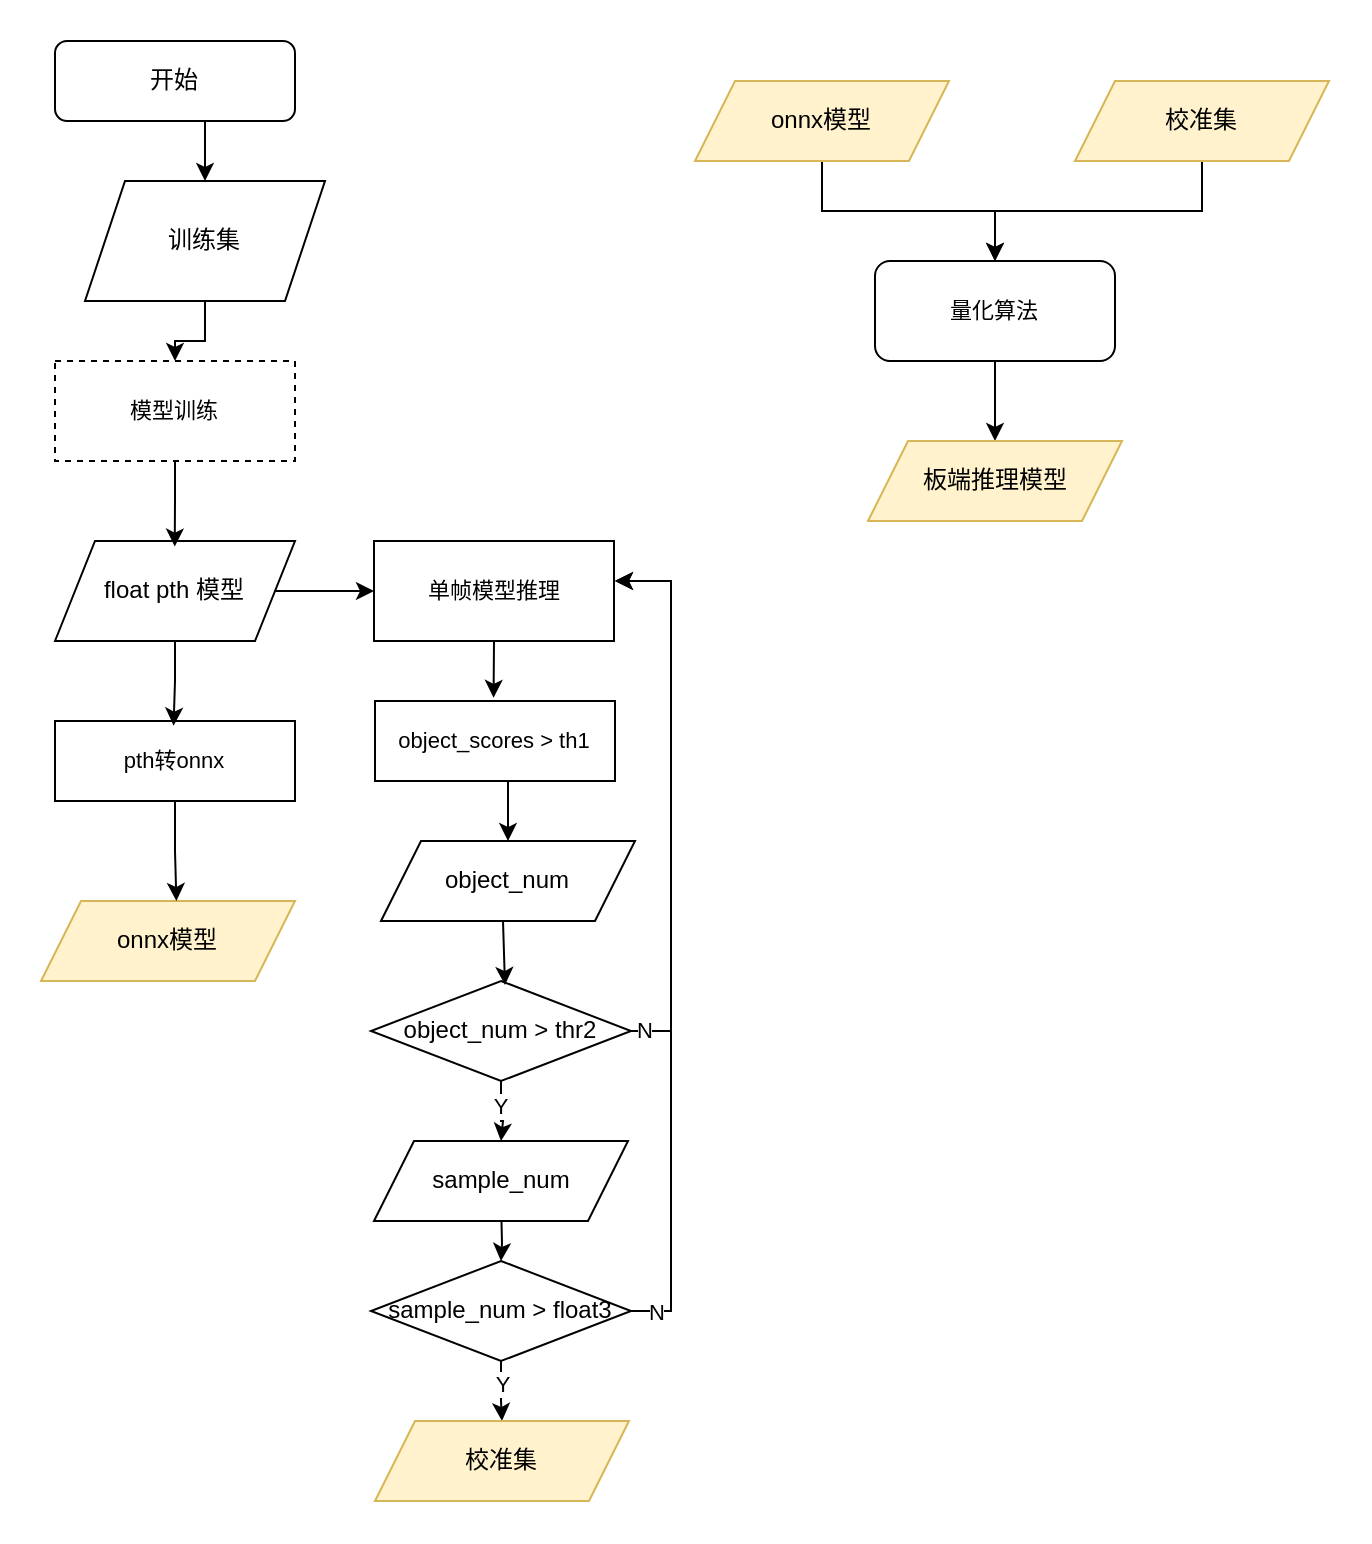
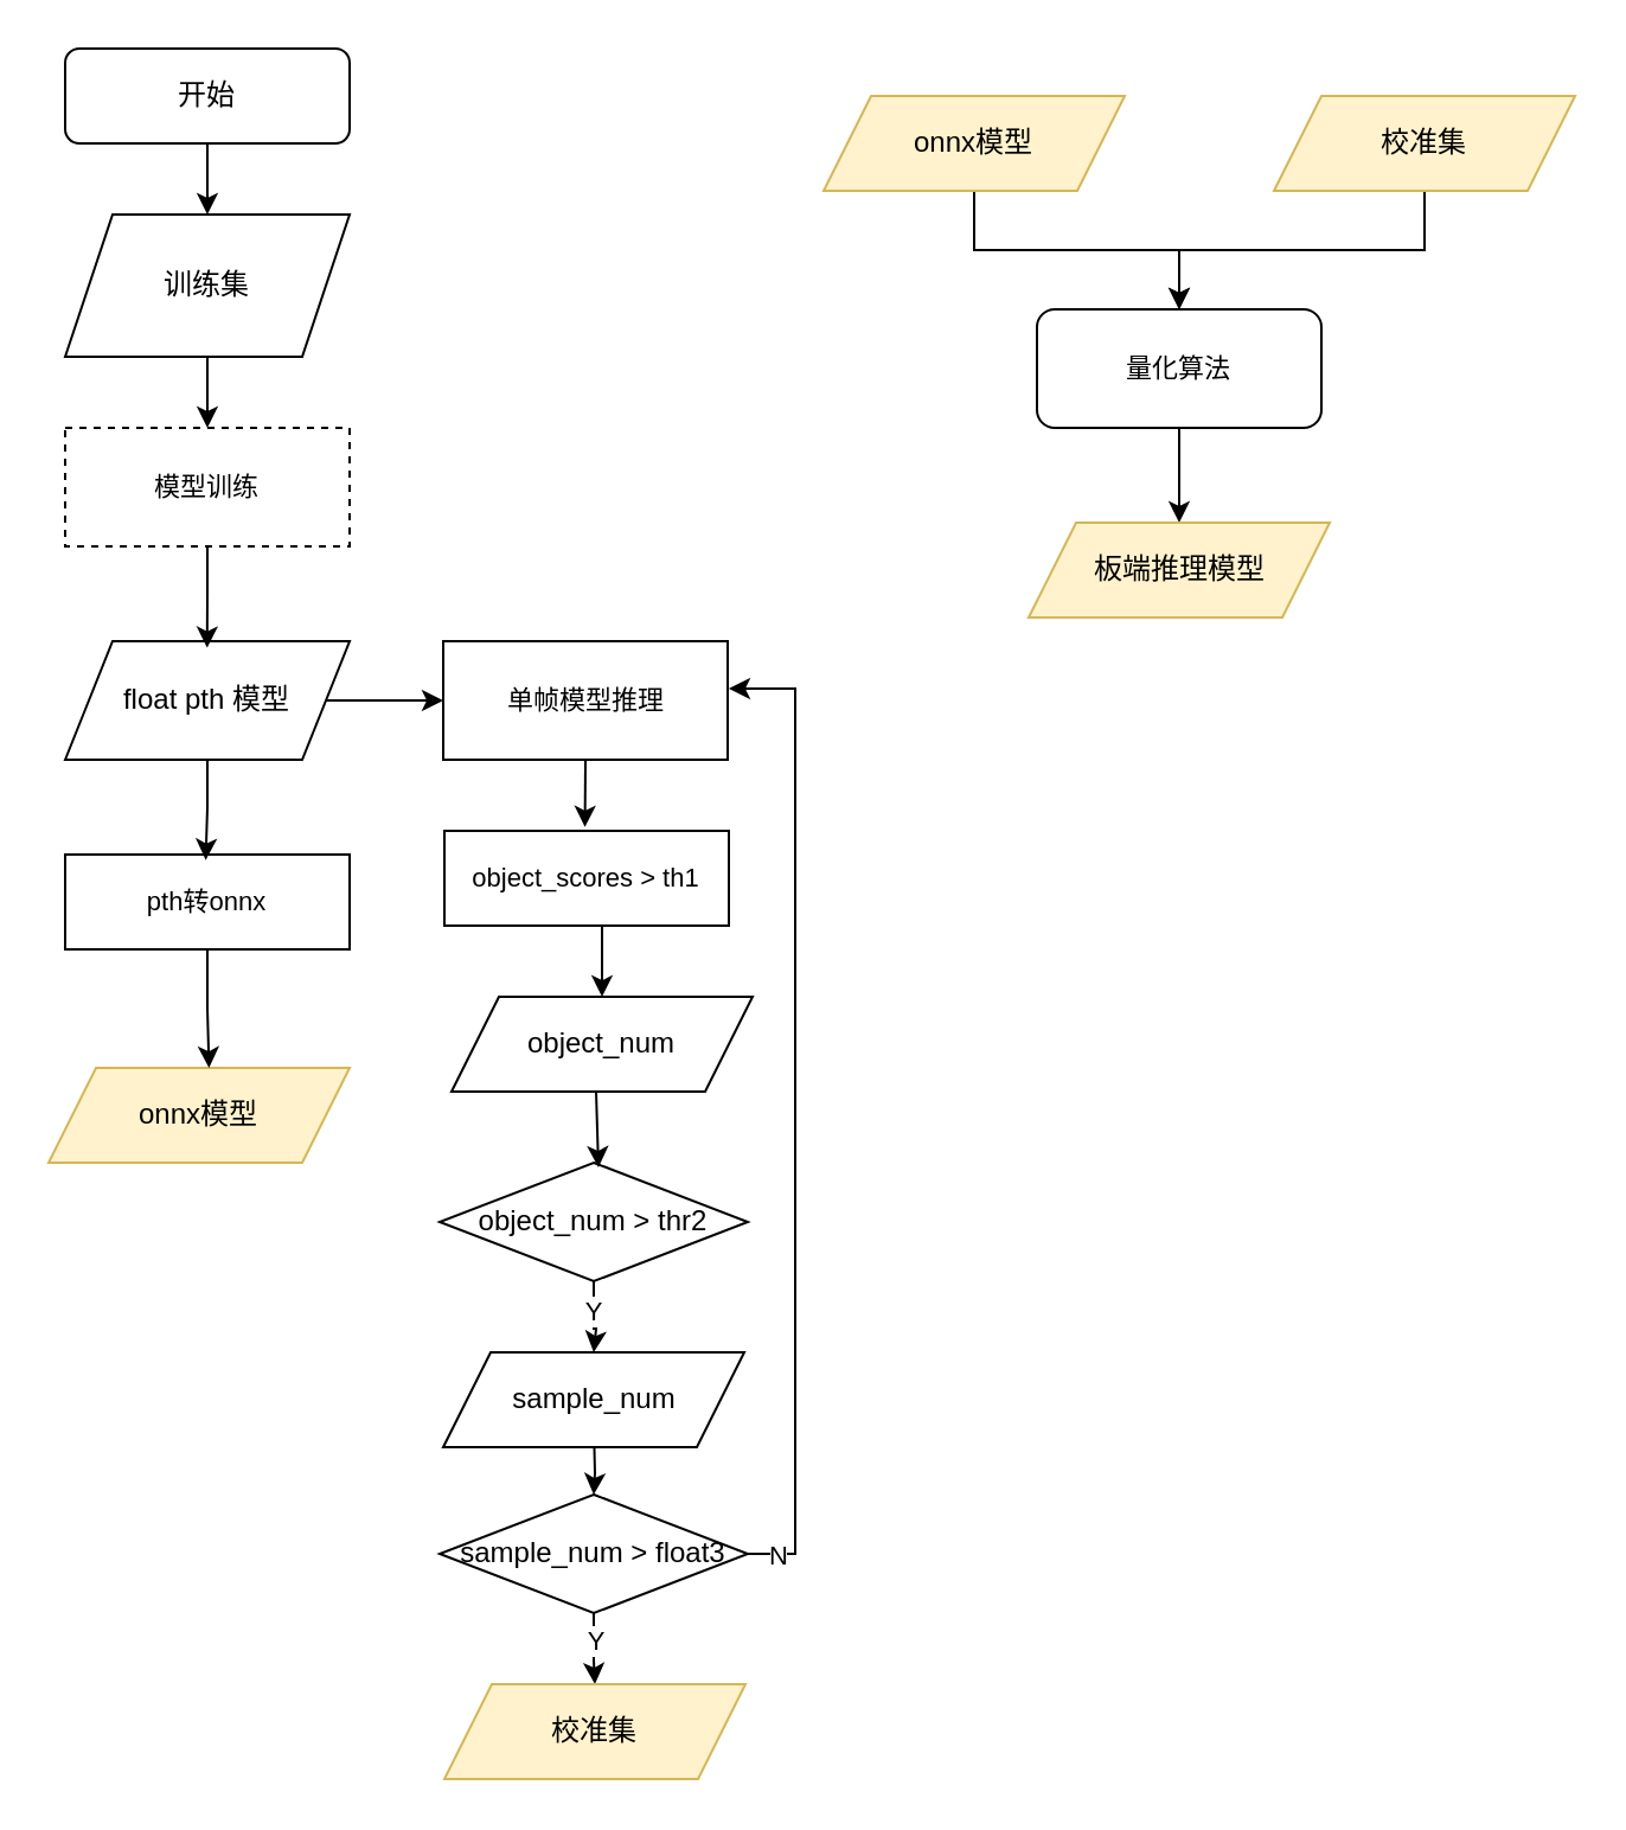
  <mxCell id="0" />
  <mxCell id="1" parent="0" />
  <mxCell id="2" style="edgeStyle=orthogonalEdgeStyle;rounded=0;orthogonalLoop=1;jettySize=auto;html=1;exitX=0.5;exitY=1;exitDx=0;exitDy=0;entryX=0.5;entryY=0;entryDx=0;entryDy=0;" parent="1" source="3" target="6" edge="1"><mxGeometry relative="1" as="geometry" /></mxCell>
  <mxCell id="3" value="开始" style="rounded=1;whiteSpace=wrap;html=1;fontSize=12;glass=0;strokeWidth=1;shadow=0;" parent="1" vertex="1"><mxGeometry x="27" y="20" width="120" height="40" as="geometry" /></mxCell>
  <mxCell id="4" value="&lt;span style=&quot;font-size: 11px; text-wrap: nowrap; background-color: rgb(255, 255, 255);&quot;&gt;模型训练&lt;/span&gt;" style="rounded=0;whiteSpace=wrap;html=1;dashed=1;" parent="1" vertex="1"><mxGeometry x="27" y="180" width="120" height="50" as="geometry" /></mxCell>
  <mxCell id="5" style="edgeStyle=orthogonalEdgeStyle;rounded=0;orthogonalLoop=1;jettySize=auto;html=1;exitX=0.5;exitY=1;exitDx=0;exitDy=0;" parent="1" source="6" target="4" edge="1"><mxGeometry relative="1" as="geometry" /></mxCell>
- <mxCell id="6" value="训练集" style="shape=parallelogram;perimeter=parallelogramPerimeter;whiteSpace=wrap;html=1;fixedSize=1;" parent="1" vertex="1"><mxGeometry x="42" y="90" width="120" height="60" as="geometry" /></mxCell>
+ <mxCell id="6" value="训练集" style="shape=parallelogram;perimeter=parallelogramPerimeter;whiteSpace=wrap;html=1;fixedSize=1;" parent="1" vertex="1"><mxGeometry x="27" y="90" width="120" height="60" as="geometry" /></mxCell>
  <mxCell id="7" style="edgeStyle=orthogonalEdgeStyle;rounded=0;orthogonalLoop=1;jettySize=auto;html=1;exitX=1;exitY=0.5;exitDx=0;exitDy=0;entryX=0;entryY=0.5;entryDx=0;entryDy=0;" parent="1" source="8" target="10" edge="1"><mxGeometry relative="1" as="geometry" /></mxCell>
  <mxCell id="8" value="float pth 模型" style="shape=parallelogram;perimeter=parallelogramPerimeter;whiteSpace=wrap;html=1;fixedSize=1;" parent="1" vertex="1"><mxGeometry x="27" y="270" width="120" height="50" as="geometry" /></mxCell>
  <mxCell id="9" style="edgeStyle=orthogonalEdgeStyle;rounded=0;orthogonalLoop=1;jettySize=auto;html=1;exitX=0.5;exitY=1;exitDx=0;exitDy=0;entryX=0.499;entryY=0.056;entryDx=0;entryDy=0;entryPerimeter=0;" parent="1" source="4" target="8" edge="1"><mxGeometry relative="1" as="geometry" /></mxCell>
  <mxCell id="10" value="&lt;span style=&quot;font-size: 11px; text-wrap: nowrap; background-color: rgb(255, 255, 255);&quot;&gt;单帧模型推理&lt;/span&gt;" style="rounded=0;whiteSpace=wrap;html=1;" parent="1" vertex="1"><mxGeometry x="186.5" y="270" width="120" height="50" as="geometry" /></mxCell>
  <mxCell id="11" value="" style="edgeStyle=orthogonalEdgeStyle;rounded=0;orthogonalLoop=1;jettySize=auto;html=1;" parent="1" source="13" edge="1"><mxGeometry relative="1" as="geometry"><mxPoint x="250" y="570" as="targetPoint" /><Array as="points"><mxPoint x="250" y="560" /><mxPoint x="251" y="560" /><mxPoint x="251" y="570" /></Array></mxGeometry></mxCell>
  <mxCell id="12" value="Y" style="edgeLabel;html=1;align=center;verticalAlign=middle;resizable=0;points=[];" parent="11" vertex="1" connectable="0"><mxGeometry x="-0.233" y="-1" relative="1" as="geometry"><mxPoint as="offset" /></mxGeometry></mxCell>
  <mxCell id="13" value="object_num &amp;gt; thr2" style="rhombus;whiteSpace=wrap;html=1;" parent="1" vertex="1"><mxGeometry x="185" y="490" width="130" height="50" as="geometry" /></mxCell>
  <mxCell id="14" style="edgeStyle=orthogonalEdgeStyle;rounded=0;orthogonalLoop=1;jettySize=auto;html=1;exitX=0.5;exitY=1;exitDx=0;exitDy=0;" parent="1" target="17" edge="1"><mxGeometry relative="1" as="geometry"><mxPoint x="250" y="600" as="sourcePoint" /></mxGeometry></mxCell>
  <mxCell id="15" style="edgeStyle=orthogonalEdgeStyle;rounded=0;orthogonalLoop=1;jettySize=auto;html=1;exitX=0.5;exitY=1;exitDx=0;exitDy=0;" parent="1" source="17" target="32" edge="1"><mxGeometry relative="1" as="geometry" /></mxCell>
  <mxCell id="16" value="Y" style="edgeLabel;html=1;align=center;verticalAlign=middle;resizable=0;points=[];" parent="15" vertex="1" connectable="0"><mxGeometry x="-0.311" relative="1" as="geometry"><mxPoint as="offset" /></mxGeometry></mxCell>
  <mxCell id="17" value="sample_num&amp;nbsp;&amp;gt; float3" style="rhombus;whiteSpace=wrap;html=1;" parent="1" vertex="1"><mxGeometry x="185" y="630" width="130" height="50" as="geometry" /></mxCell>
  <mxCell id="18" style="edgeStyle=orthogonalEdgeStyle;rounded=0;orthogonalLoop=1;jettySize=auto;html=1;exitX=0.5;exitY=1;exitDx=0;exitDy=0;entryX=0.5;entryY=0;entryDx=0;entryDy=0;" parent="1" source="19" target="21" edge="1"><mxGeometry relative="1" as="geometry" /></mxCell>
  <mxCell id="19" value="&lt;span style=&quot;font-size: 11px; text-wrap: nowrap; background-color: rgb(255, 255, 255);&quot;&gt;object_scores &amp;gt; th1&lt;/span&gt;" style="rounded=0;whiteSpace=wrap;html=1;" parent="1" vertex="1"><mxGeometry x="187" y="350" width="120" height="40" as="geometry" /></mxCell>
  <mxCell id="20" style="edgeStyle=orthogonalEdgeStyle;rounded=0;orthogonalLoop=1;jettySize=auto;html=1;exitX=0.5;exitY=1;exitDx=0;exitDy=0;entryX=0.494;entryY=-0.04;entryDx=0;entryDy=0;entryPerimeter=0;" parent="1" source="10" target="19" edge="1"><mxGeometry relative="1" as="geometry" /></mxCell>
  <mxCell id="21" value="object_num" style="shape=parallelogram;perimeter=parallelogramPerimeter;whiteSpace=wrap;html=1;fixedSize=1;" parent="1" vertex="1"><mxGeometry x="190" y="420" width="127" height="40" as="geometry" /></mxCell>
  <mxCell id="22" style="edgeStyle=orthogonalEdgeStyle;rounded=0;orthogonalLoop=1;jettySize=auto;html=1;exitX=0.5;exitY=1;exitDx=0;exitDy=0;entryX=0.469;entryY=0.04;entryDx=0;entryDy=0;entryPerimeter=0;" parent="1" edge="1"><mxGeometry relative="1" as="geometry"><mxPoint x="256.01" y="460" as="sourcePoint" /><mxPoint x="251.98" y="492" as="targetPoint" /><Array as="points"><mxPoint x="250.99" y="460" /><mxPoint x="250.99" y="492" /></Array></mxGeometry></mxCell>
  <mxCell id="23" value="sample_num" style="shape=parallelogram;perimeter=parallelogramPerimeter;whiteSpace=wrap;html=1;fixedSize=1;" parent="1" vertex="1"><mxGeometry x="186.5" y="570" width="127" height="40" as="geometry" /></mxCell>
  <mxCell id="24" value="&lt;span style=&quot;font-size: 11px; text-wrap: nowrap; background-color: rgb(255, 255, 255);&quot;&gt;pth转onnx&lt;/span&gt;" style="rounded=0;whiteSpace=wrap;html=1;" parent="1" vertex="1"><mxGeometry x="27" y="360" width="120" height="40" as="geometry" /></mxCell>
  <mxCell id="25" value="onnx模型" style="shape=parallelogram;perimeter=parallelogramPerimeter;whiteSpace=wrap;html=1;fixedSize=1;fillColor=#fff2cc;strokeColor=#d6b656;" parent="1" vertex="1"><mxGeometry x="20" y="450" width="127" height="40" as="geometry" /></mxCell>
  <mxCell id="26" style="edgeStyle=orthogonalEdgeStyle;rounded=0;orthogonalLoop=1;jettySize=auto;html=1;exitX=0.5;exitY=1;exitDx=0;exitDy=0;entryX=0.533;entryY=0;entryDx=0;entryDy=0;entryPerimeter=0;" parent="1" source="24" target="25" edge="1"><mxGeometry relative="1" as="geometry" /></mxCell>
  <mxCell id="27" style="edgeStyle=orthogonalEdgeStyle;rounded=0;orthogonalLoop=1;jettySize=auto;html=1;exitX=0.5;exitY=1;exitDx=0;exitDy=0;entryX=0.494;entryY=0.058;entryDx=0;entryDy=0;entryPerimeter=0;" parent="1" source="8" target="24" edge="1"><mxGeometry relative="1" as="geometry" /></mxCell>
- <mxCell id="28" style="edgeStyle=orthogonalEdgeStyle;rounded=0;orthogonalLoop=1;jettySize=auto;html=1;exitX=1;exitY=0.5;exitDx=0;exitDy=0;entryX=1.004;entryY=0.4;entryDx=0;entryDy=0;entryPerimeter=0;" parent="1" source="13" target="10" edge="1"><mxGeometry relative="1" as="geometry" /></mxCell>
- <mxCell id="29" value="N" style="edgeLabel;html=1;align=center;verticalAlign=middle;resizable=0;points=[];" parent="28" vertex="1" connectable="0"><mxGeometry x="-0.959" y="1" relative="1" as="geometry"><mxPoint as="offset" /></mxGeometry></mxCell>
  <mxCell id="30" style="edgeStyle=orthogonalEdgeStyle;rounded=0;orthogonalLoop=1;jettySize=auto;html=1;exitX=1;exitY=0.5;exitDx=0;exitDy=0;entryX=1.004;entryY=0.4;entryDx=0;entryDy=0;entryPerimeter=0;" parent="1" source="17" target="10" edge="1"><mxGeometry relative="1" as="geometry" /></mxCell>
  <mxCell id="31" value="N" style="edgeLabel;html=1;align=center;verticalAlign=middle;resizable=0;points=[];" parent="30" vertex="1" connectable="0"><mxGeometry x="-0.942" relative="1" as="geometry"><mxPoint as="offset" /></mxGeometry></mxCell>
  <mxCell id="32" value="校准集" style="shape=parallelogram;perimeter=parallelogramPerimeter;whiteSpace=wrap;html=1;fixedSize=1;fillColor=#fff2cc;strokeColor=#d6b656;" parent="1" vertex="1"><mxGeometry x="187" y="710" width="127" height="40" as="geometry" /></mxCell>
  <mxCell id="33" style="edgeStyle=orthogonalEdgeStyle;rounded=0;orthogonalLoop=1;jettySize=auto;html=1;exitX=0.5;exitY=1;exitDx=0;exitDy=0;" parent="1" source="34" target="38" edge="1"><mxGeometry relative="1" as="geometry" /></mxCell>
  <mxCell id="34" value="onnx模型" style="shape=parallelogram;perimeter=parallelogramPerimeter;whiteSpace=wrap;html=1;fixedSize=1;fillColor=#fff2cc;strokeColor=#d6b656;" parent="1" vertex="1"><mxGeometry x="347" y="40" width="127" height="40" as="geometry" /></mxCell>
  <mxCell id="35" style="edgeStyle=orthogonalEdgeStyle;rounded=0;orthogonalLoop=1;jettySize=auto;html=1;exitX=0.5;exitY=1;exitDx=0;exitDy=0;entryX=0.5;entryY=0;entryDx=0;entryDy=0;" parent="1" source="36" target="38" edge="1"><mxGeometry relative="1" as="geometry" /></mxCell>
  <mxCell id="36" value="校准集" style="shape=parallelogram;perimeter=parallelogramPerimeter;whiteSpace=wrap;html=1;fixedSize=1;fillColor=#fff2cc;strokeColor=#d6b656;" parent="1" vertex="1"><mxGeometry x="537" y="40" width="127" height="40" as="geometry" /></mxCell>
  <mxCell id="37" style="edgeStyle=orthogonalEdgeStyle;rounded=0;orthogonalLoop=1;jettySize=auto;html=1;exitX=0.5;exitY=1;exitDx=0;exitDy=0;entryX=0.5;entryY=0;entryDx=0;entryDy=0;" parent="1" source="38" target="39" edge="1"><mxGeometry relative="1" as="geometry" /></mxCell>
  <mxCell id="38" value="&lt;span style=&quot;font-size: 11px; text-wrap: nowrap; background-color: rgb(255, 255, 255);&quot;&gt;量化算法&lt;/span&gt;" style="whiteSpace=wrap;html=1;rounded=1;" parent="1" vertex="1"><mxGeometry x="437" y="130" width="120" height="50" as="geometry" /></mxCell>
  <mxCell id="39" value="板端推理模型" style="shape=parallelogram;perimeter=parallelogramPerimeter;whiteSpace=wrap;html=1;fixedSize=1;fillColor=#fff2cc;strokeColor=#d6b656;" parent="1" vertex="1"><mxGeometry x="433.5" y="220" width="127" height="40" as="geometry" /></mxCell>
